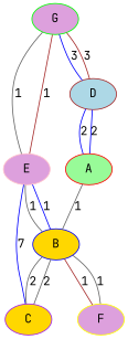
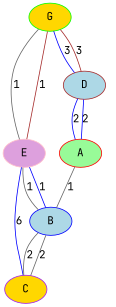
  graph {
    fontname="JetBrains Mono"
    node [fillcolor=gold fontname="JetBrains Mono" style=filled]
    edge [color=gray40 fontname="JetBrains Mono"]
-   G [color=green fillcolor=plum]
+   G [color=green]
    E [color=pink fillcolor=plum]
    D [color=brown fillcolor=lightblue]
-   B [color=blue]
+   B [color=blue fillcolor=lightblue]
    C [color=purple]
    A [color=red fillcolor=palegreen]
-   F [color=yellow fillcolor=plum]
    G -- E [label=1]
    G -- E [color=brown label=1]
    G -- D [color=blue label=3]
    E -- B [color=blue label=1]
    E -- B [label=1]
-   E -- C [color=blue label=7]
+   E -- C [color=blue label=6]
    D -- G [color=brown label=3]
    D -- A [color=blue label=2]
    B -- C [label=2]
    B -- C [label=2]
-   B -- F [color=brown label=1]
    A -- D [color=blue label=2]
    A -- B [label=1]
-   F -- B [label=1]
  }
